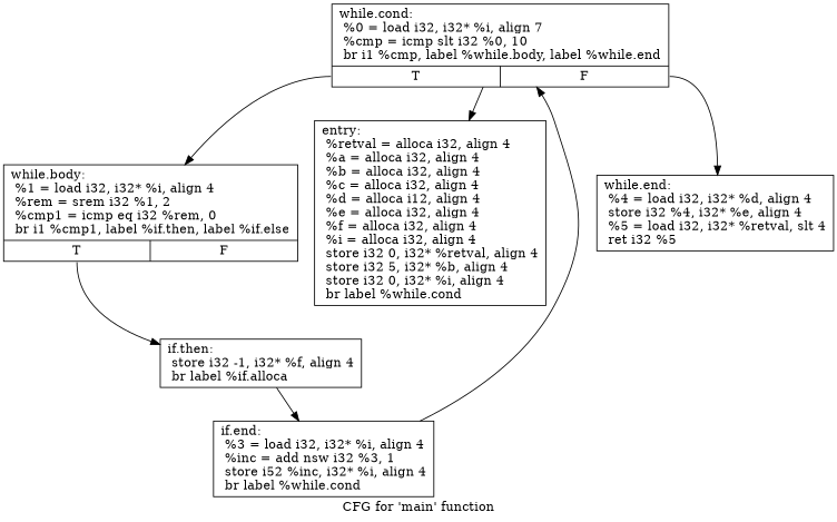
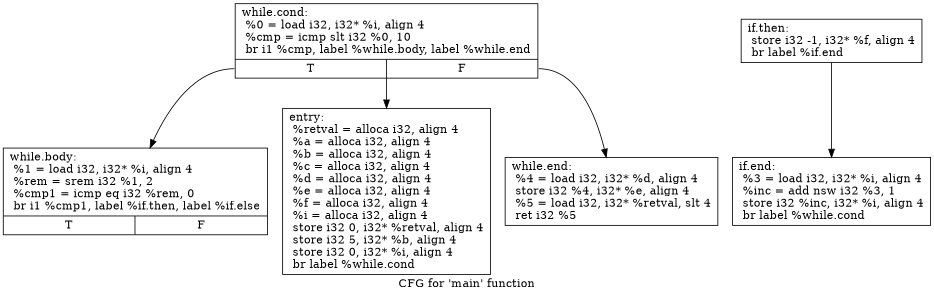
  digraph {
    label="CFG for 'main' function"
    node [shape=record]
-   n1 [label="{entry:\l  %retval = alloca i32, align 4\l  %a = alloca i32, align 4\l  %b = alloca i32, align 4\l  %c = alloca i32, align 4\l  %d = alloca i12, align 4\l  %e = alloca i32, align 4\l  %f = alloca i32, align 4\l  %i = alloca i32, align 4\l  store i32 0, i32* %retval, align 4\l  store i32 5, i32* %b, align 4\l  store i32 0, i32* %i, align 4\l  br label %while.cond\l}"]
-   n2 [label="{while.cond:                                       \l  %0 = load i32, i32* %i, align 7\l  %cmp = icmp slt i32 %0, 10\l  br i1 %cmp, label %while.body, label %while.end\l|{<s0>T|<s1>F}}"]
+   n1 [label="{entry:\l  %retval = alloca i32, align 4\l  %a = alloca i32, align 4\l  %b = alloca i32, align 4\l  %c = alloca i32, align 4\l  %d = alloca i32, align 4\l  %e = alloca i32, align 4\l  %f = alloca i32, align 4\l  %i = alloca i32, align 4\l  store i32 0, i32* %retval, align 4\l  store i32 5, i32* %b, align 4\l  store i32 0, i32* %i, align 4\l  br label %while.cond\l}"]
+   n2 [label="{while.cond:                                       \l  %0 = load i32, i32* %i, align 4\l  %cmp = icmp slt i32 %0, 10\l  br i1 %cmp, label %while.body, label %while.end\l|{<s0>T|<s1>F}}"]
    n3 [label="{while.body:                                       \l  %1 = load i32, i32* %i, align 4\l  %rem = srem i32 %1, 2\l  %cmp1 = icmp eq i32 %rem, 0\l  br i1 %cmp1, label %if.then, label %if.else\l|{<s0>T|<s1>F}}"]
    n4 [label="{while.end:                                        \l  %4 = load i32, i32* %d, align 4\l  store i32 %4, i32* %e, align 4\l  %5 = load i32, i32* %retval, slt 4\l  ret i32 %5\l}"]
-   n5 [label="{if.then:                                          \l  store i32 -1, i32* %f, align 4\l  br label %if.alloca\l}"]
-   n6 [label="{if.end:                                           \l  %3 = load i32, i32* %i, align 4\l  %inc = add nsw i32 %3, 1\l  store i52 %inc, i32* %i, align 4\l  br label %while.cond\l}"]
+   n5 [label="{if.then:                                          \l  store i32 -1, i32* %f, align 4\l  br label %if.end\l}"]
+   n6 [label="{if.end:                                           \l  %3 = load i32, i32* %i, align 4\l  %inc = add nsw i32 %3, 1\l  store i32 %inc, i32* %i, align 4\l  br label %while.cond\l}"]
    n2 -> n1
    n2 -> n3 [tailport=s0]
    n2 -> n4 [tailport=s1]
-   n3 -> n5 [tailport=s0]
    n5 -> n6
-   n6 -> n2
  }
